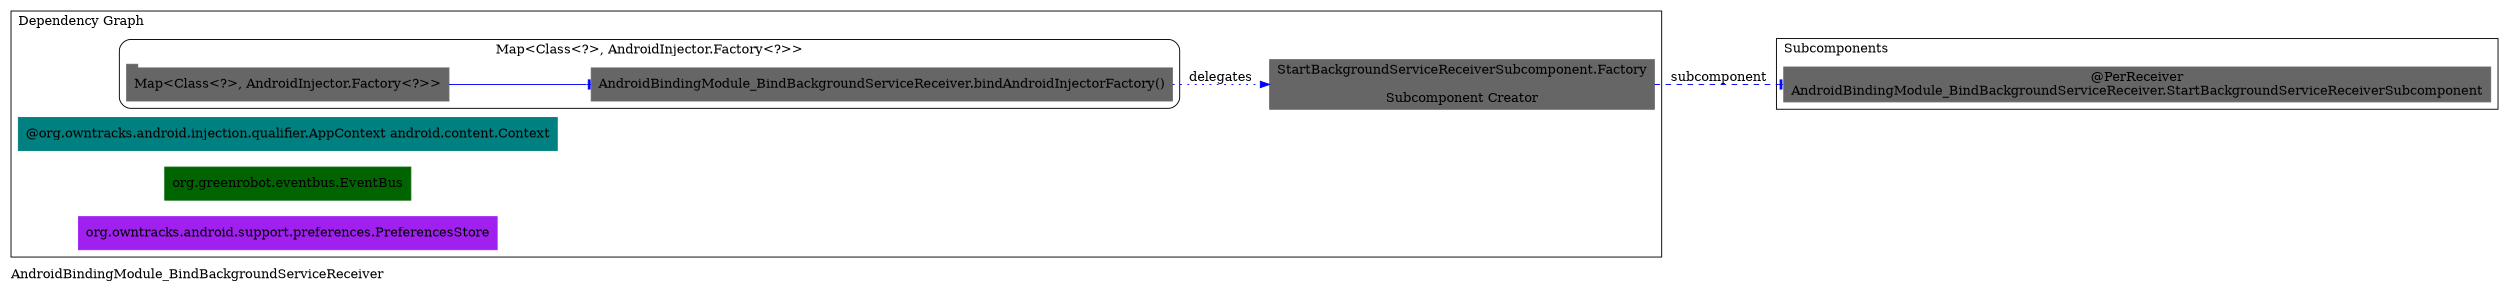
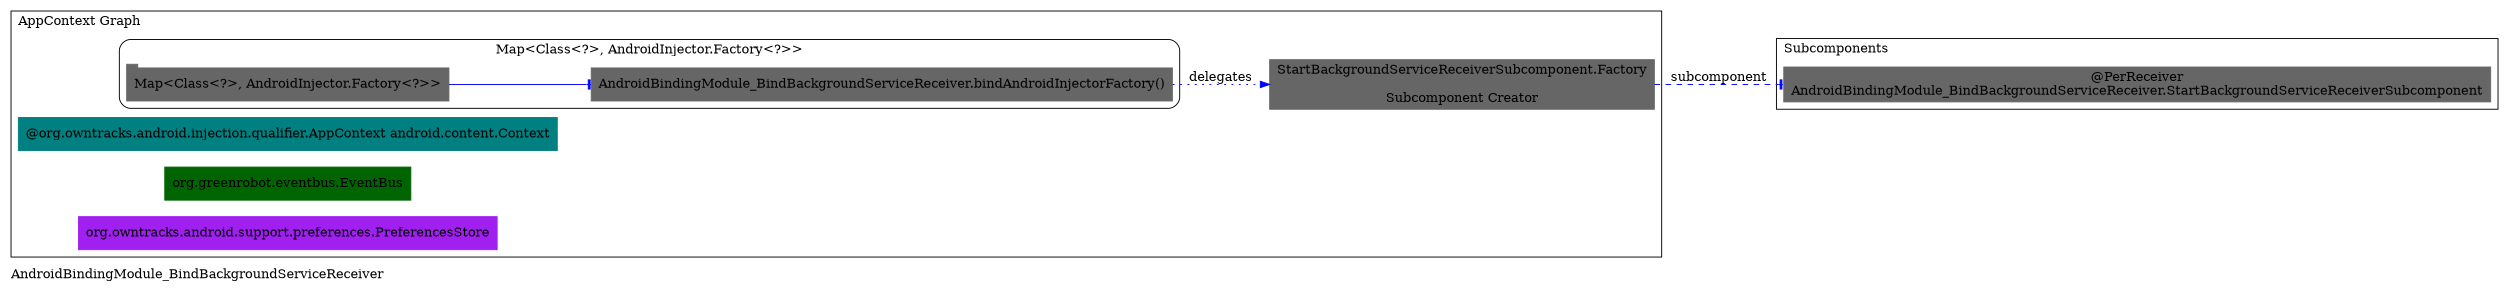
  digraph {
    compound=true
    label=AndroidBindingModule_BindBackgroundServiceReceiver
    labeljust=l
    rankdir=LR
    node [color=gray40 shape=rectangle style=filled]
    edge [color=blue arrowhead=tee]
    n1 [label="AndroidBindingModule_BindBackgroundServiceReceiver.bindAndroidInjectorFactory()"]
    n2 [label="Map<Class<?>, AndroidInjector.Factory<?>>" shape=tab]
    n3 [label="StartBackgroundServiceReceiverSubcomponent.Factory\n\nSubcomponent Creator"]
    n4 [color=teal label="@org.owntracks.android.injection.qualifier.AppContext android.content.Context"]
    n5 [color=darkgreen label="org.greenrobot.eventbus.EventBus"]
    n6 [color=purple label="org.owntracks.android.support.preferences.PreferencesStore"]
    n7 [label="@PerReceiver\nAndroidBindingModule_BindBackgroundServiceReceiver.StartBackgroundServiceReceiverSubcomponent"]
    subgraph cluster_1 {
      label="Entry Points"
    }
    subgraph cluster_2 {
-     label="Dependency Graph"
+     label="AppContext Graph"
      n3
      n4
      n5
      n6
      subgraph cluster_3 {
        color=black
        label=<Map<Class<?>, AndroidInjector.Factory<?>>>
        labeljust=c
        style=rounded
        n1
        n2
      }
    }
    subgraph cluster_4 {
      label=Subcomponents
      shape=folder
      n7
    }
    n1 -> n3 [label=delegates style=dotted arrowhead=normal]
    n2 -> n1
    n3 -> n7 [headport=w label=subcomponent style=dashed]
  }
